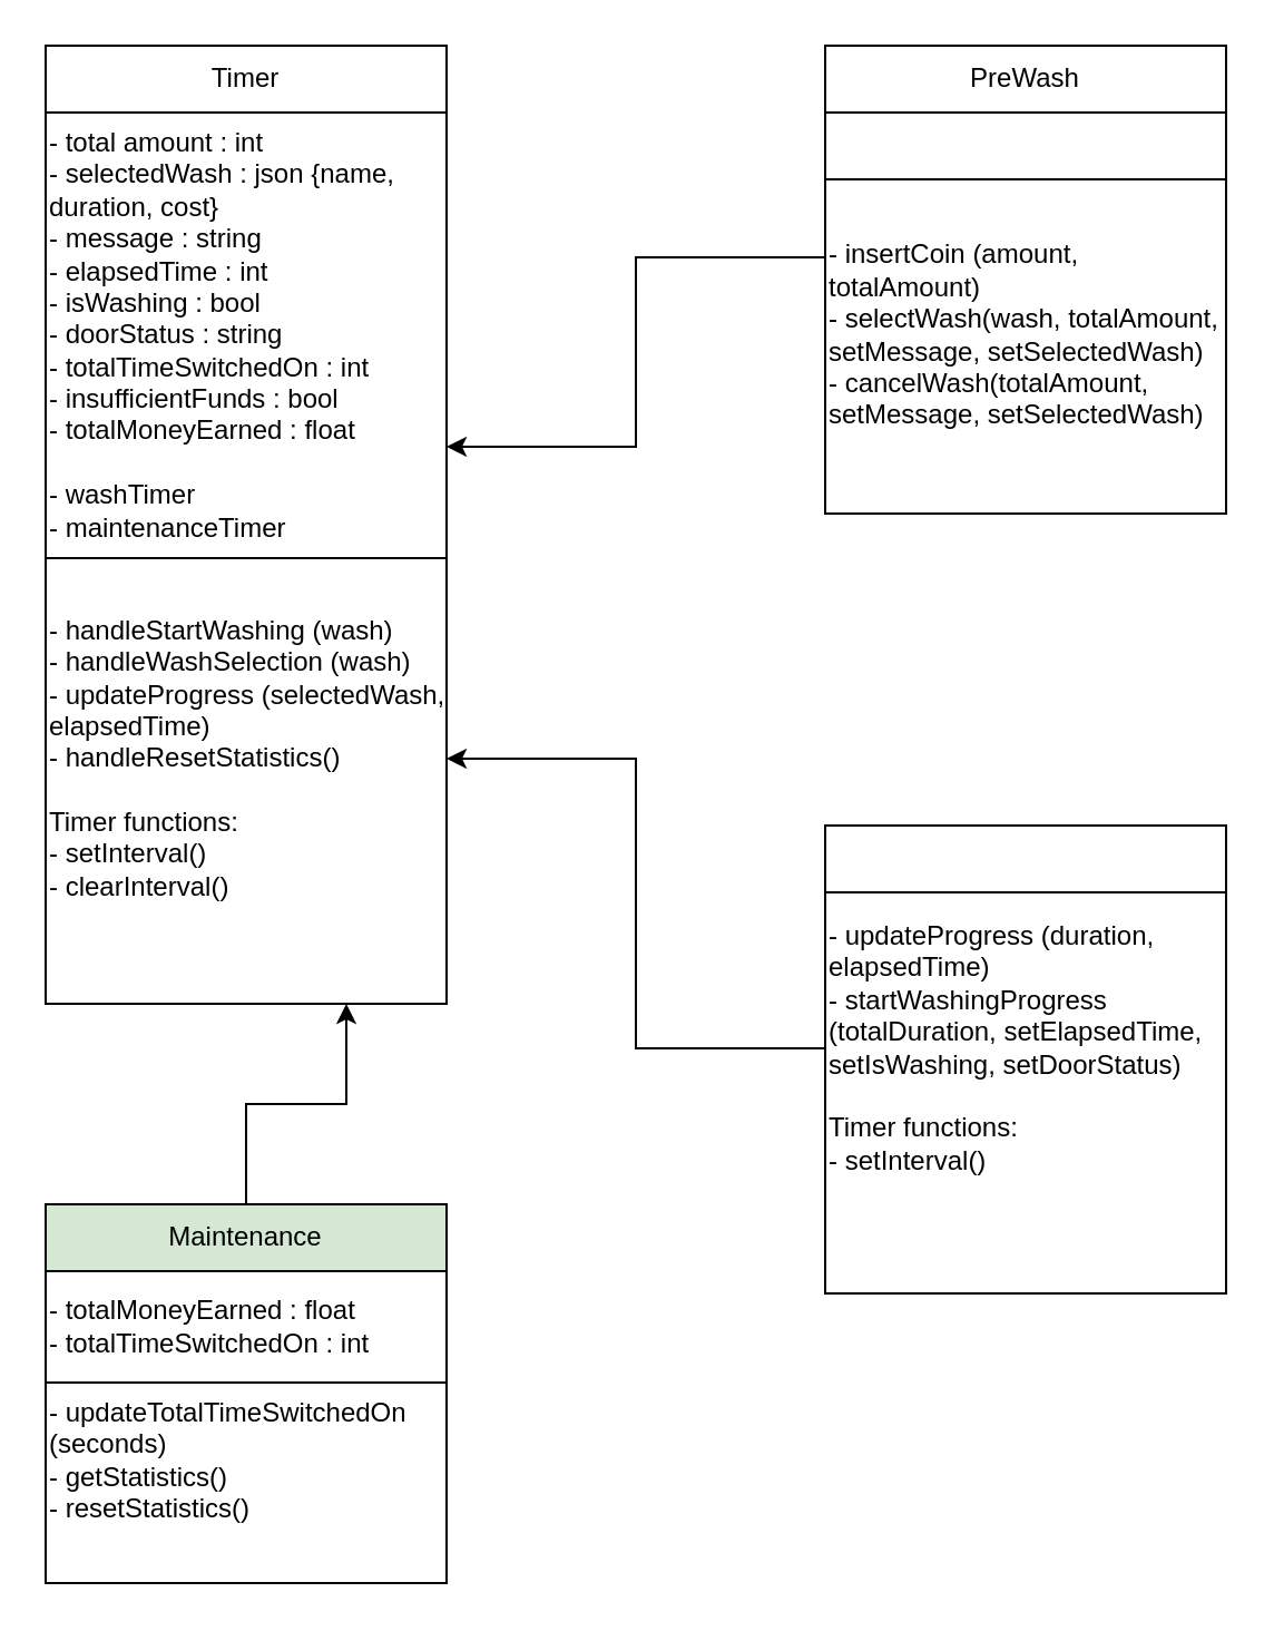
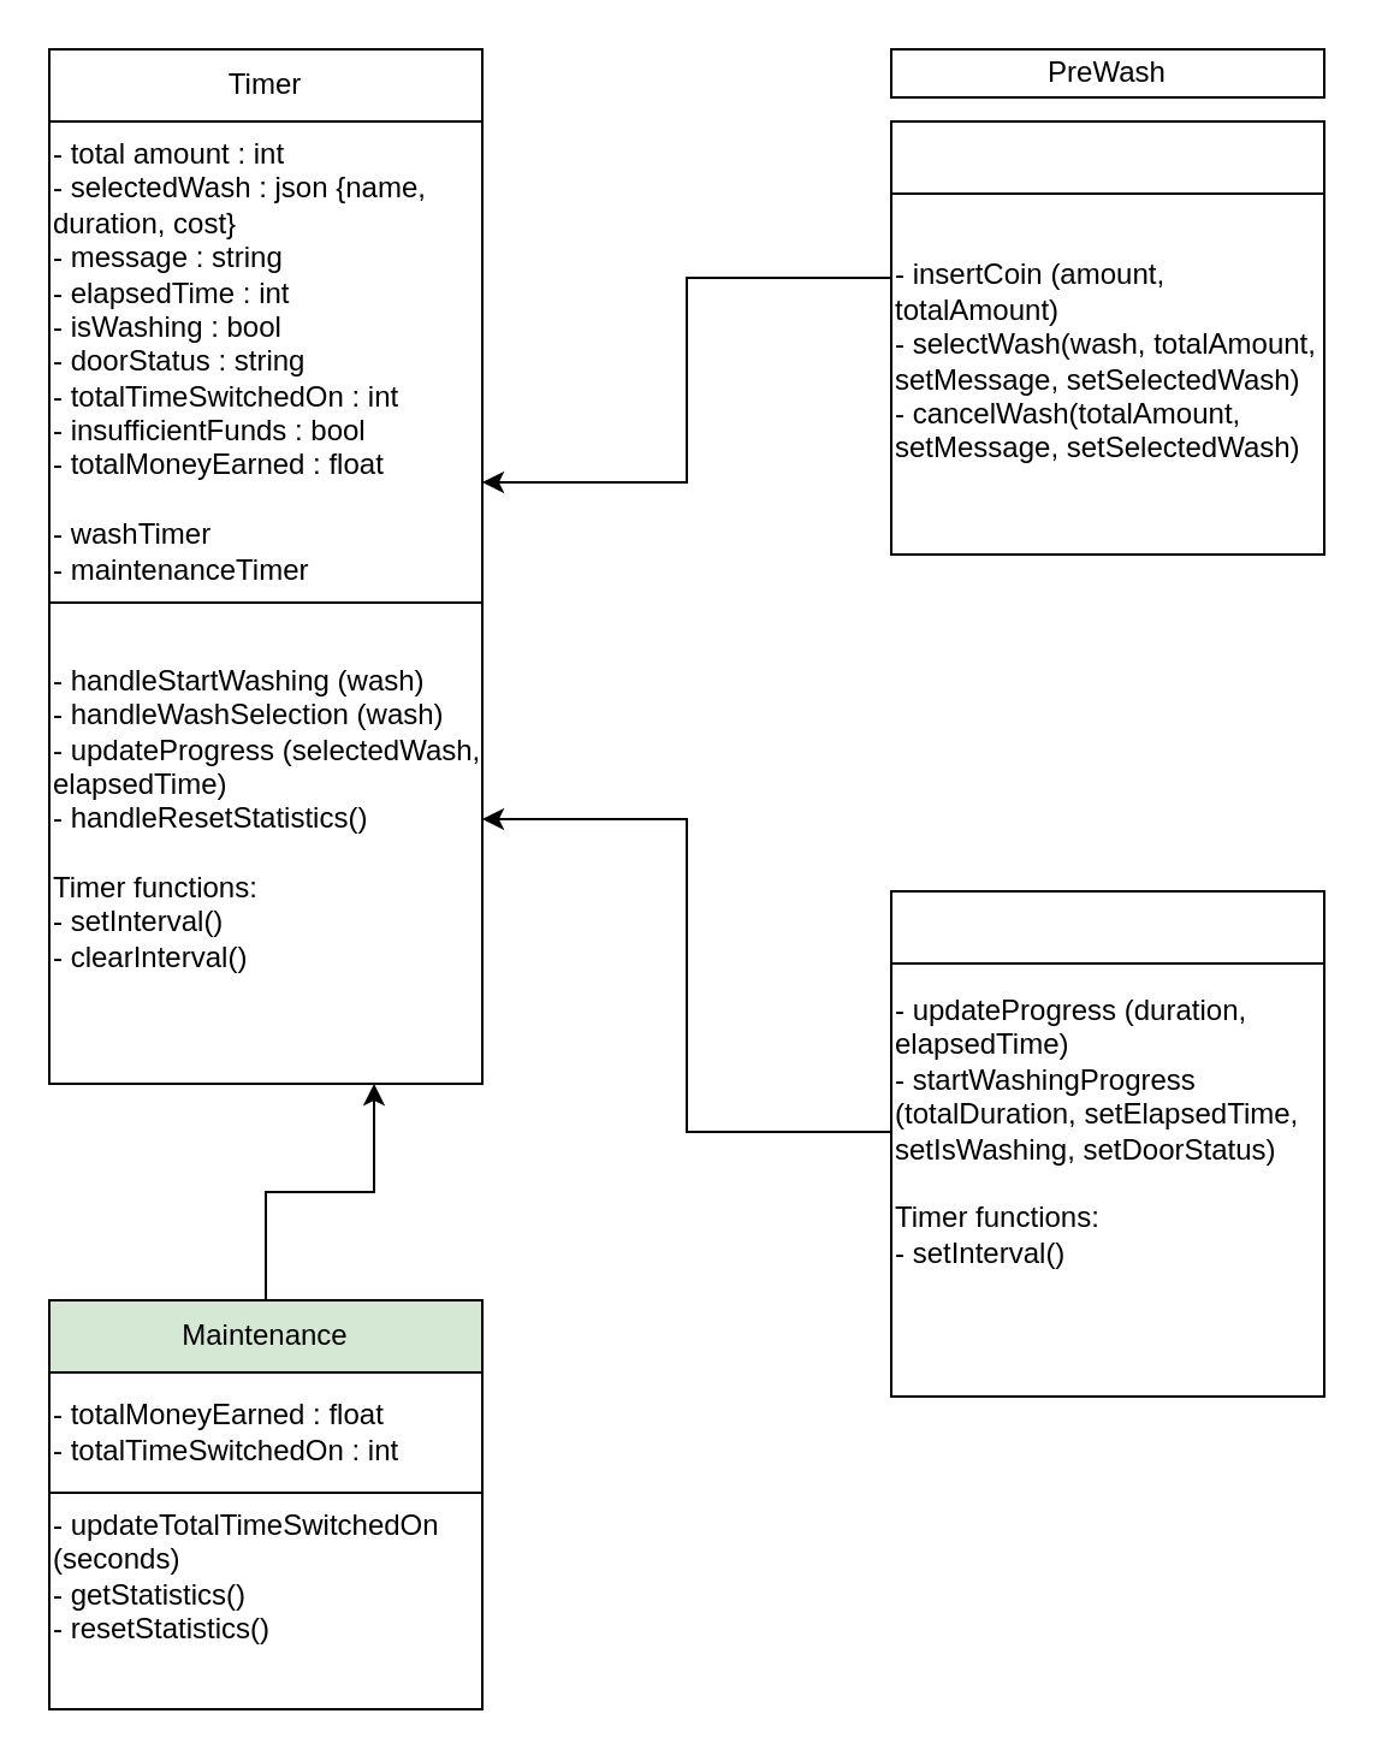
  <mxCell id="0" />
  <mxCell id="1" parent="0" />
  <mxCell id="2" value="Timer" style="rounded=0;whiteSpace=wrap;html=1;" vertex="1" parent="1"><mxGeometry x="20" y="20" width="180" height="30" as="geometry" /></mxCell>
  <mxCell id="3" value="" style="rounded=0;whiteSpace=wrap;html=1;align=left;" vertex="1" parent="1"><mxGeometry x="20" y="50" width="180" height="200" as="geometry" /></mxCell>
  <mxCell id="4" value="&lt;span style=&quot;&quot;&gt;- total amount : int&lt;/span&gt;&lt;div style=&quot;border-color: var(--border-color);&quot;&gt;- selectedWash : json {name, duration, cost}&lt;/div&gt;&lt;div style=&quot;border-color: var(--border-color);&quot;&gt;- message : string&lt;/div&gt;&lt;div style=&quot;border-color: var(--border-color);&quot;&gt;- elapsedTime : int&lt;/div&gt;&lt;div style=&quot;border-color: var(--border-color);&quot;&gt;- isWashing : bool&lt;/div&gt;&lt;div style=&quot;border-color: var(--border-color);&quot;&gt;- doorStatus : string&lt;/div&gt;&lt;div style=&quot;border-color: var(--border-color);&quot;&gt;- totalTimeSwitchedOn : int&lt;/div&gt;&lt;div style=&quot;border-color: var(--border-color);&quot;&gt;- insufficientFunds : bool&lt;/div&gt;&lt;div style=&quot;border-color: var(--border-color);&quot;&gt;- totalMoneyEarned : float&lt;/div&gt;&lt;div style=&quot;border-color: var(--border-color);&quot;&gt;&lt;br&gt;&lt;/div&gt;&lt;div style=&quot;border-color: var(--border-color);&quot;&gt;- washTimer&lt;/div&gt;&lt;div style=&quot;border-color: var(--border-color);&quot;&gt;- maintenanceTimer&lt;/div&gt;" style="text;html=1;align=left;verticalAlign=middle;whiteSpace=wrap;rounded=0;" vertex="1" parent="1"><mxGeometry x="20" y="50" width="180" height="200" as="geometry" /></mxCell>
  <mxCell id="5" value="" style="rounded=0;whiteSpace=wrap;html=1;align=left;" vertex="1" parent="1"><mxGeometry x="20" y="250" width="180" height="200" as="geometry" /></mxCell>
  <mxCell id="6" value="- handleStartWashing (wash)&lt;div&gt;- handleWashSelection (wash)&lt;/div&gt;&lt;div&gt;- updateProgress (selectedWash, elapsedTime)&lt;/div&gt;&lt;div&gt;- handleResetStatistics()&lt;/div&gt;&lt;div&gt;&lt;br&gt;&lt;/div&gt;&lt;div&gt;Timer functions:&lt;/div&gt;&lt;div&gt;- setInterval()&lt;/div&gt;&lt;div&gt;- clearInterval()&lt;/div&gt;" style="text;html=1;align=left;verticalAlign=middle;whiteSpace=wrap;rounded=0;" vertex="1" parent="1"><mxGeometry x="20" y="250" width="180" height="180" as="geometry" /></mxCell>
  <mxCell id="7" value="Maintenance" style="rounded=0;whiteSpace=wrap;html=1;fillColor=#d5e8d4;" vertex="1" parent="1"><mxGeometry x="20" y="540" width="180" height="30" as="geometry" /></mxCell>
  <mxCell id="8" value="" style="rounded=0;whiteSpace=wrap;html=1;align=left;" vertex="1" parent="1"><mxGeometry x="20" y="570" width="180" height="50" as="geometry" /></mxCell>
  <mxCell id="9" value="- totalMoneyEarned : float&lt;div&gt;- totalTimeSwitchedOn : int&lt;/div&gt;" style="text;html=1;align=left;verticalAlign=middle;whiteSpace=wrap;rounded=0;" vertex="1" parent="1"><mxGeometry x="20" y="570" width="180" height="50" as="geometry" /></mxCell>
  <mxCell id="10" value="" style="rounded=0;whiteSpace=wrap;html=1;align=left;" vertex="1" parent="1"><mxGeometry x="20" y="620" width="180" height="90" as="geometry" /></mxCell>
  <mxCell id="11" style="edgeStyle=orthogonalEdgeStyle;rounded=0;orthogonalLoop=1;jettySize=auto;html=1;exitX=0.5;exitY=0;exitDx=0;exitDy=0;entryX=0.75;entryY=1;entryDx=0;entryDy=0;" edge="1" parent="1" source="7" target="5"><mxGeometry relative="1" as="geometry" /></mxCell>
  <mxCell id="12" value="- updateTotalTimeSwitchedOn (seconds)&lt;div&gt;- getStatistics()&lt;/div&gt;&lt;div&gt;- resetStatistics()&lt;/div&gt;" style="text;html=1;align=left;verticalAlign=middle;whiteSpace=wrap;rounded=0;" vertex="1" parent="1"><mxGeometry x="20" y="620" width="180" height="70" as="geometry" /></mxCell>
  <mxCell id="13" value="" style="rounded=0;whiteSpace=wrap;html=1;align=left;" vertex="1" parent="1"><mxGeometry x="370" y="370" width="180" height="30" as="geometry" /></mxCell>
  <mxCell id="14" value="" style="rounded=0;whiteSpace=wrap;html=1;align=left;" vertex="1" parent="1"><mxGeometry x="370" y="400" width="180" height="180" as="geometry" /></mxCell>
  <mxCell id="15" style="edgeStyle=orthogonalEdgeStyle;rounded=0;orthogonalLoop=1;jettySize=auto;html=1;exitX=0;exitY=0.5;exitDx=0;exitDy=0;entryX=1;entryY=0.5;entryDx=0;entryDy=0;" edge="1" parent="1" source="16" target="6"><mxGeometry relative="1" as="geometry" /></mxCell>
  <mxCell id="16" value="- updateProgress (duration, elapsedTime)&lt;div&gt;- startWashingProgress (totalDuration, setElapsedTime, setIsWashing, setDoorStatus)&lt;/div&gt;&lt;div&gt;&lt;br&gt;&lt;/div&gt;&lt;div&gt;Timer functions:&lt;/div&gt;&lt;div&gt;- setInterval()&lt;/div&gt;" style="text;html=1;align=left;verticalAlign=middle;whiteSpace=wrap;rounded=0;" vertex="1" parent="1"><mxGeometry x="370" y="400" width="180" height="140" as="geometry" /></mxCell>
- <mxCell id="17" value="PreWash" style="rounded=0;whiteSpace=wrap;html=1;" vertex="1" parent="1"><mxGeometry x="370" y="20" width="180" height="30" as="geometry" /></mxCell>
+ <mxCell id="17" value="PreWash" style="rounded=0;whiteSpace=wrap;html=1;" vertex="1" parent="1"><mxGeometry x="370" y="20" width="180" height="20" as="geometry" /></mxCell>
  <mxCell id="18" value="" style="rounded=0;whiteSpace=wrap;html=1;align=left;" vertex="1" parent="1"><mxGeometry x="370" y="50" width="180" height="30" as="geometry" /></mxCell>
  <mxCell id="19" value="" style="rounded=0;whiteSpace=wrap;html=1;align=left;" vertex="1" parent="1"><mxGeometry x="370" y="80" width="180" height="150" as="geometry" /></mxCell>
  <mxCell id="20" style="edgeStyle=orthogonalEdgeStyle;rounded=0;orthogonalLoop=1;jettySize=auto;html=1;exitX=0;exitY=0.25;exitDx=0;exitDy=0;entryX=1;entryY=0.75;entryDx=0;entryDy=0;" edge="1" parent="1" source="21" target="4"><mxGeometry relative="1" as="geometry" /></mxCell>
  <mxCell id="21" value="- insertCoin (amount, totalAmount)&lt;div&gt;- selectWash(wash, totalAmount, setMessage, setSelectedWash)&lt;/div&gt;&lt;div&gt;- cancelWash(totalAmount, setMessage, setSelectedWash)&lt;/div&gt;" style="text;html=1;align=left;verticalAlign=middle;whiteSpace=wrap;rounded=0;" vertex="1" parent="1"><mxGeometry x="370" y="80" width="180" height="140" as="geometry" /></mxCell>
